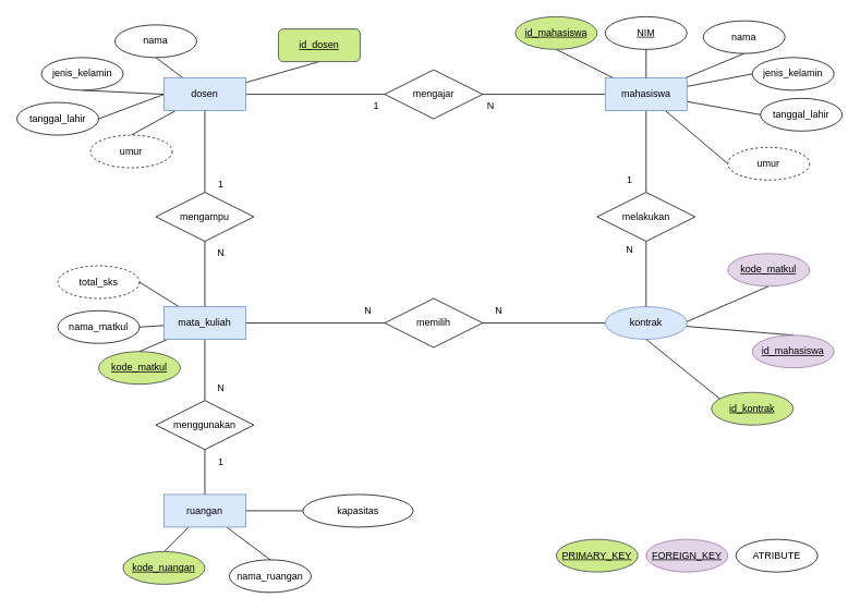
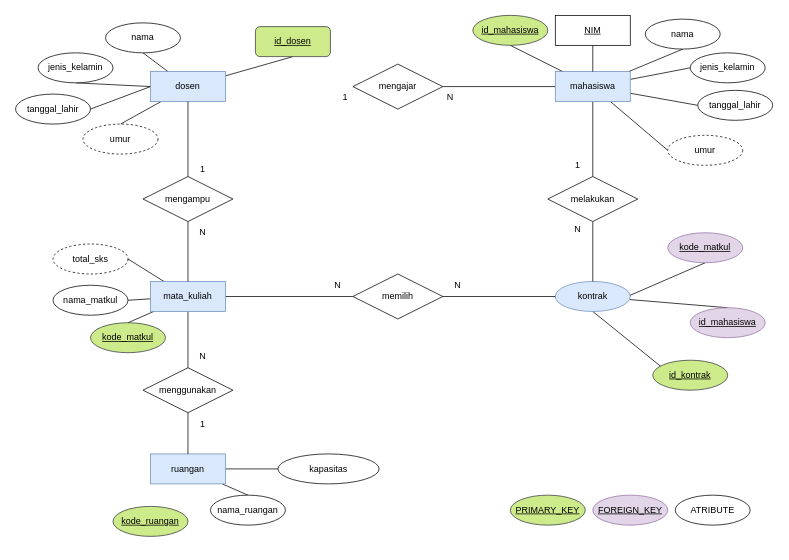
  <mxCell id="0" />
  <mxCell id="1" parent="0" />
  <mxCell id="2" style="rounded=0;orthogonalLoop=1;jettySize=auto;html=1;entryX=0.5;entryY=1;entryDx=0;entryDy=0;endArrow=none;startFill=0;" parent="1" source="9" target="10" edge="1"><mxGeometry relative="1" as="geometry" /></mxCell>
  <mxCell id="3" style="rounded=0;orthogonalLoop=1;jettySize=auto;html=1;entryX=0.5;entryY=1;entryDx=0;entryDy=0;endArrow=none;startFill=0;" parent="1" source="9" target="11" edge="1"><mxGeometry relative="1" as="geometry" /></mxCell>
  <mxCell id="4" style="rounded=0;orthogonalLoop=1;jettySize=auto;html=1;entryX=0;entryY=0.5;entryDx=0;entryDy=0;endArrow=none;startFill=0;" parent="1" source="9" target="12" edge="1"><mxGeometry relative="1" as="geometry" /></mxCell>
  <mxCell id="5" style="rounded=0;orthogonalLoop=1;jettySize=auto;html=1;entryX=0;entryY=0.5;entryDx=0;entryDy=0;endArrow=none;startFill=0;" parent="1" source="9" target="13" edge="1"><mxGeometry relative="1" as="geometry" /></mxCell>
  <mxCell id="6" style="rounded=0;orthogonalLoop=1;jettySize=auto;html=1;entryX=0;entryY=0.5;entryDx=0;entryDy=0;endArrow=none;startFill=0;" parent="1" source="9" target="41" edge="1"><mxGeometry relative="1" as="geometry" /></mxCell>
  <mxCell id="7" style="edgeStyle=orthogonalEdgeStyle;rounded=0;orthogonalLoop=1;jettySize=auto;html=1;entryX=1;entryY=0.5;entryDx=0;entryDy=0;endArrow=none;startFill=0;" parent="1" source="9" target="55" edge="1"><mxGeometry relative="1" as="geometry" /></mxCell>
  <mxCell id="8" style="rounded=0;orthogonalLoop=1;jettySize=auto;html=1;entryX=0.5;entryY=0;entryDx=0;entryDy=0;endArrow=none;startFill=0;" edge="1" parent="1" source="9" target="60"><mxGeometry relative="1" as="geometry" /></mxCell>
  <mxCell id="9" value="mahasiswa" style="whiteSpace=wrap;html=1;align=center;fillColor=#dae8fc;strokeColor=#6c8ebf;" parent="1" vertex="1"><mxGeometry x="740" y="95" width="100" height="40" as="geometry" /></mxCell>
  <mxCell id="10" value="id_mahasiswa" style="ellipse;whiteSpace=wrap;html=1;align=center;fontStyle=4;fillColor=#cdeb8b;strokeColor=#36393d;" parent="1" vertex="1"><mxGeometry x="630" y="20" width="100" height="40" as="geometry" /></mxCell>
  <mxCell id="11" value="nama" style="ellipse;whiteSpace=wrap;html=1;align=center;" parent="1" vertex="1"><mxGeometry x="860" y="25" width="100" height="40" as="geometry" /></mxCell>
  <mxCell id="12" value="jenis_kelamin" style="ellipse;whiteSpace=wrap;html=1;align=center;" parent="1" vertex="1"><mxGeometry x="920" y="70" width="100" height="40" as="geometry" /></mxCell>
  <mxCell id="13" value="tanggal_lahir" style="ellipse;whiteSpace=wrap;html=1;align=center;" parent="1" vertex="1"><mxGeometry x="930" y="120" width="100" height="40" as="geometry" /></mxCell>
  <mxCell id="14" style="rounded=0;orthogonalLoop=1;jettySize=auto;html=1;entryX=0.5;entryY=1;entryDx=0;entryDy=0;strokeColor=default;endArrow=none;startFill=0;" parent="1" source="20" target="21" edge="1"><mxGeometry relative="1" as="geometry" /></mxCell>
  <mxCell id="15" style="rounded=0;orthogonalLoop=1;jettySize=auto;html=1;entryX=0.5;entryY=1;entryDx=0;entryDy=0;strokeColor=default;endArrow=none;startFill=0;" parent="1" source="20" target="22" edge="1"><mxGeometry relative="1" as="geometry" /></mxCell>
  <mxCell id="16" style="rounded=0;orthogonalLoop=1;jettySize=auto;html=1;exitX=0;exitY=0.5;exitDx=0;exitDy=0;entryX=0.5;entryY=1;entryDx=0;entryDy=0;strokeColor=default;endArrow=none;startFill=0;" parent="1" source="20" target="23" edge="1"><mxGeometry relative="1" as="geometry" /></mxCell>
  <mxCell id="17" style="rounded=0;orthogonalLoop=1;jettySize=auto;html=1;entryX=1;entryY=0.5;entryDx=0;entryDy=0;exitX=0;exitY=0.5;exitDx=0;exitDy=0;strokeColor=default;endArrow=none;startFill=0;" parent="1" source="20" target="24" edge="1"><mxGeometry relative="1" as="geometry" /></mxCell>
  <mxCell id="18" style="rounded=0;orthogonalLoop=1;jettySize=auto;html=1;entryX=0.5;entryY=0;entryDx=0;entryDy=0;strokeColor=default;endArrow=none;startFill=0;" parent="1" source="20" target="51" edge="1"><mxGeometry relative="1" as="geometry"><mxPoint x="80" y="150" as="targetPoint" /></mxGeometry></mxCell>
- <mxCell id="19" style="edgeStyle=orthogonalEdgeStyle;rounded=0;orthogonalLoop=1;jettySize=auto;html=1;entryX=0;entryY=0.5;entryDx=0;entryDy=0;endArrow=none;startFill=0;" parent="1" source="20" target="55" edge="1"><mxGeometry relative="1" as="geometry" /></mxCell>
  <mxCell id="20" value="dosen" style="whiteSpace=wrap;html=1;align=center;fillColor=#dae8fc;strokeColor=#6c8ebf;" parent="1" vertex="1"><mxGeometry x="200" y="95" width="100" height="40" as="geometry" /></mxCell>
  <mxCell id="21" value="id_dosen" style="whiteSpace=wrap;html=1;align=center;fontStyle=4;fillColor=#cdeb8b;strokeColor=#36393d;rounded=1;" parent="1" vertex="1"><mxGeometry x="340" y="35" width="100" height="40" as="geometry" /></mxCell>
  <mxCell id="22" value="nama" style="ellipse;whiteSpace=wrap;html=1;align=center;" parent="1" vertex="1"><mxGeometry x="140" y="30" width="100" height="40" as="geometry" /></mxCell>
  <mxCell id="23" value="jenis_kelamin" style="ellipse;whiteSpace=wrap;html=1;align=center;" parent="1" vertex="1"><mxGeometry x="50" y="70" width="100" height="40" as="geometry" /></mxCell>
  <mxCell id="24" value="tanggal_lahir" style="ellipse;whiteSpace=wrap;html=1;align=center;" parent="1" vertex="1"><mxGeometry x="20" y="125" width="100" height="40" as="geometry" /></mxCell>
  <mxCell id="25" style="rounded=0;orthogonalLoop=1;jettySize=auto;html=1;entryX=0.5;entryY=0;entryDx=0;entryDy=0;endArrow=none;startFill=0;" parent="1" source="30" target="32" edge="1"><mxGeometry relative="1" as="geometry" /></mxCell>
  <mxCell id="26" style="rounded=0;orthogonalLoop=1;jettySize=auto;html=1;entryX=1;entryY=0.5;entryDx=0;entryDy=0;endArrow=none;startFill=0;" parent="1" source="30" target="33" edge="1"><mxGeometry relative="1" as="geometry" /></mxCell>
  <mxCell id="27" style="rounded=0;orthogonalLoop=1;jettySize=auto;html=1;entryX=1;entryY=0.5;entryDx=0;entryDy=0;endArrow=none;startFill=0;" parent="1" source="30" target="31" edge="1"><mxGeometry relative="1" as="geometry" /></mxCell>
  <mxCell id="28" style="edgeStyle=orthogonalEdgeStyle;rounded=0;orthogonalLoop=1;jettySize=auto;html=1;entryX=0;entryY=0.5;entryDx=0;entryDy=0;endArrow=none;startFill=0;" edge="1" parent="1" source="30" target="62"><mxGeometry relative="1" as="geometry" /></mxCell>
  <mxCell id="29" style="edgeStyle=orthogonalEdgeStyle;rounded=0;orthogonalLoop=1;jettySize=auto;html=1;entryX=0.5;entryY=0;entryDx=0;entryDy=0;endArrow=none;startFill=0;" edge="1" parent="1" source="30" target="64"><mxGeometry relative="1" as="geometry" /></mxCell>
  <mxCell id="30" value="mata_kuliah" style="whiteSpace=wrap;html=1;align=center;fillColor=#dae8fc;strokeColor=#6c8ebf;" parent="1" vertex="1"><mxGeometry x="200" y="375" width="100" height="40" as="geometry" /></mxCell>
  <mxCell id="31" value="nama_matkul" style="ellipse;whiteSpace=wrap;html=1;align=center;" parent="1" vertex="1"><mxGeometry x="70" y="380" width="100" height="40" as="geometry" /></mxCell>
  <mxCell id="32" value="kode_matkul" style="ellipse;whiteSpace=wrap;html=1;align=center;fontStyle=4;fillColor=#cdeb8b;strokeColor=#36393d;" parent="1" vertex="1"><mxGeometry x="120" y="430" width="100" height="40" as="geometry" /></mxCell>
  <mxCell id="33" value="total_sks" style="ellipse;whiteSpace=wrap;html=1;align=center;dashed=1;" parent="1" vertex="1"><mxGeometry x="70" y="325" width="100" height="40" as="geometry" /></mxCell>
  <mxCell id="34" style="rounded=0;orthogonalLoop=1;jettySize=auto;html=1;entryX=0;entryY=0.5;entryDx=0;entryDy=0;endArrow=none;startFill=0;" parent="1" source="37" target="40" edge="1"><mxGeometry relative="1" as="geometry" /></mxCell>
- <mxCell id="35" style="rounded=0;orthogonalLoop=1;jettySize=auto;html=1;entryX=0.5;entryY=0;entryDx=0;entryDy=0;endArrow=none;startFill=0;" parent="1" source="37" target="38" edge="1"><mxGeometry relative="1" as="geometry" /></mxCell>
  <mxCell id="36" style="rounded=0;orthogonalLoop=1;jettySize=auto;html=1;entryX=0.5;entryY=0;entryDx=0;entryDy=0;endArrow=none;startFill=0;" parent="1" source="37" target="39" edge="1"><mxGeometry relative="1" as="geometry" /></mxCell>
  <mxCell id="37" value="ruangan" style="whiteSpace=wrap;html=1;align=center;fillColor=#dae8fc;strokeColor=#6c8ebf;" parent="1" vertex="1"><mxGeometry x="200" y="605" width="100" height="40" as="geometry" /></mxCell>
  <mxCell id="38" value="kode_ruangan" style="ellipse;whiteSpace=wrap;html=1;align=center;fontStyle=4;fillColor=#cdeb8b;strokeColor=#36393d;" parent="1" vertex="1"><mxGeometry x="150" y="675" width="100" height="40" as="geometry" /></mxCell>
- <mxCell id="39" value="nama_ruangan" style="ellipse;whiteSpace=wrap;html=1;align=center;" parent="1" vertex="1"><mxGeometry x="280" y="685" width="100" height="40" as="geometry" /></mxCell>
+ <mxCell id="39" value="nama_ruangan" style="ellipse;whiteSpace=wrap;html=1;align=center;" parent="1" vertex="1"><mxGeometry x="280" y="660" width="100" height="40" as="geometry" /></mxCell>
  <mxCell id="40" value="kapasitas" style="ellipse;whiteSpace=wrap;html=1;align=center;" parent="1" vertex="1"><mxGeometry x="370" y="605" width="135" height="40" as="geometry" /></mxCell>
  <mxCell id="41" value="umur" style="ellipse;whiteSpace=wrap;html=1;align=center;dashed=1;" parent="1" vertex="1"><mxGeometry x="890" y="180" width="100" height="40" as="geometry" /></mxCell>
  <mxCell id="42" value="mengampu" style="shape=rhombus;perimeter=rhombusPerimeter;whiteSpace=wrap;html=1;align=center;" parent="1" vertex="1"><mxGeometry x="190" y="235" width="120" height="60" as="geometry" /></mxCell>
  <mxCell id="43" style="rounded=0;orthogonalLoop=1;jettySize=auto;html=1;entryX=0.5;entryY=1;entryDx=0;entryDy=0;endArrow=none;startFill=0;exitX=0.5;exitY=1;exitDx=0;exitDy=0;" parent="1" source="46" target="47" edge="1"><mxGeometry relative="1" as="geometry" /></mxCell>
  <mxCell id="44" style="rounded=0;orthogonalLoop=1;jettySize=auto;html=1;entryX=0.5;entryY=1;entryDx=0;entryDy=0;endArrow=none;startFill=0;exitX=0.5;exitY=1;exitDx=0;exitDy=0;" parent="1" source="46" target="48" edge="1"><mxGeometry relative="1" as="geometry" /></mxCell>
  <mxCell id="45" style="rounded=0;orthogonalLoop=1;jettySize=auto;html=1;entryX=0.5;entryY=0;entryDx=0;entryDy=0;endArrow=none;startFill=0;" edge="1" parent="1" source="46" target="56"><mxGeometry relative="1" as="geometry" /></mxCell>
  <mxCell id="46" value="kontrak" style="ellipse;whiteSpace=wrap;html=1;align=center;fillColor=#dae8fc;strokeColor=#6c8ebf;" parent="1" vertex="1"><mxGeometry x="740" y="375" width="100" height="40" as="geometry" /></mxCell>
  <mxCell id="47" value="id_kontrak" style="ellipse;whiteSpace=wrap;html=1;align=center;fontStyle=4;fillColor=#cdeb8b;strokeColor=#36393d;" parent="1" vertex="1"><mxGeometry x="870" y="480" width="100" height="40" as="geometry" /></mxCell>
  <mxCell id="48" value="kode_matkul" style="ellipse;whiteSpace=wrap;html=1;align=center;fillColor=#e1d5e7;strokeColor=#9673a6;fontStyle=4" parent="1" vertex="1"><mxGeometry x="890" y="310" width="100" height="40" as="geometry" /></mxCell>
  <mxCell id="49" value="" style="fontSize=12;html=1;endArrow=none;rounded=0;entryX=0.5;entryY=0;entryDx=0;entryDy=0;exitX=0.5;exitY=1;exitDx=0;exitDy=0;startFill=0;" parent="1" source="42" target="30" edge="1"><mxGeometry width="100" height="100" relative="1" as="geometry"><mxPoint x="290" y="310" as="sourcePoint" /><mxPoint x="290" y="440" as="targetPoint" /></mxGeometry></mxCell>
  <mxCell id="50" value="" style="fontSize=12;html=1;endArrow=none;endFill=1;rounded=0;entryX=0.5;entryY=1;entryDx=0;entryDy=0;exitX=0.5;exitY=0;exitDx=0;exitDy=0;startFill=0;" parent="1" source="42" target="20" edge="1"><mxGeometry width="100" height="100" relative="1" as="geometry"><mxPoint x="250" y="205" as="sourcePoint" /><mxPoint x="150" y="300" as="targetPoint" /></mxGeometry></mxCell>
  <mxCell id="51" value="umur" style="ellipse;whiteSpace=wrap;html=1;align=center;dashed=1;" parent="1" vertex="1"><mxGeometry x="110" y="165" width="100" height="40" as="geometry" /></mxCell>
  <mxCell id="52" value="PRIMARY_KEY" style="ellipse;whiteSpace=wrap;html=1;align=center;fontStyle=4;fillColor=#cdeb8b;strokeColor=#36393d;" parent="1" vertex="1"><mxGeometry x="680" y="660" width="100" height="40" as="geometry" /></mxCell>
  <mxCell id="53" value="FOREIGN_KEY" style="ellipse;whiteSpace=wrap;html=1;align=center;fillColor=#e1d5e7;strokeColor=#9673a6;fontStyle=4" parent="1" vertex="1"><mxGeometry x="790" y="660" width="100" height="40" as="geometry" /></mxCell>
  <mxCell id="54" value="ATRIBUTE" style="ellipse;whiteSpace=wrap;html=1;align=center;" parent="1" vertex="1"><mxGeometry x="900" y="660" width="100" height="40" as="geometry" /></mxCell>
  <mxCell id="55" value="mengajar" style="shape=rhombus;perimeter=rhombusPerimeter;whiteSpace=wrap;html=1;align=center;" parent="1" vertex="1"><mxGeometry x="470" y="85" width="120" height="60" as="geometry" /></mxCell>
  <mxCell id="56" value="id_mahasiswa" style="ellipse;whiteSpace=wrap;html=1;align=center;fillColor=#e1d5e7;strokeColor=#9673a6;fontStyle=4" vertex="1" parent="1"><mxGeometry x="920" y="410" width="100" height="40" as="geometry" /></mxCell>
  <mxCell id="57" style="rounded=0;orthogonalLoop=1;jettySize=auto;html=1;entryX=0.5;entryY=0;entryDx=0;entryDy=0;endArrow=none;startFill=0;" edge="1" parent="1" source="58" target="9"><mxGeometry relative="1" as="geometry" /></mxCell>
- <mxCell id="58" value="NIM" style="ellipse;whiteSpace=wrap;html=1;align=center;fontStyle=4;" vertex="1" parent="1"><mxGeometry x="740" y="20" width="100" height="40" as="geometry" /></mxCell>
+ <mxCell id="58" value="NIM" style="whiteSpace=wrap;html=1;align=center;fontStyle=4;rounded=0;" vertex="1" parent="1"><mxGeometry x="740" y="20" width="100" height="40" as="geometry" /></mxCell>
  <mxCell id="59" style="rounded=0;orthogonalLoop=1;jettySize=auto;html=1;entryX=0.5;entryY=0;entryDx=0;entryDy=0;endArrow=none;startFill=0;" edge="1" parent="1" source="60" target="46"><mxGeometry relative="1" as="geometry" /></mxCell>
  <mxCell id="60" value="melakukan" style="shape=rhombus;perimeter=rhombusPerimeter;whiteSpace=wrap;html=1;align=center;" vertex="1" parent="1"><mxGeometry x="730" y="235" width="120" height="60" as="geometry" /></mxCell>
  <mxCell id="61" style="edgeStyle=orthogonalEdgeStyle;rounded=0;orthogonalLoop=1;jettySize=auto;html=1;entryX=0;entryY=0.5;entryDx=0;entryDy=0;endArrow=none;startFill=0;" edge="1" parent="1" source="62" target="46"><mxGeometry relative="1" as="geometry" /></mxCell>
  <mxCell id="62" value="memilih" style="shape=rhombus;perimeter=rhombusPerimeter;whiteSpace=wrap;html=1;align=center;" vertex="1" parent="1"><mxGeometry x="470" y="365" width="120" height="60" as="geometry" /></mxCell>
  <mxCell id="63" style="edgeStyle=orthogonalEdgeStyle;rounded=0;orthogonalLoop=1;jettySize=auto;html=1;entryX=0.5;entryY=0;entryDx=0;entryDy=0;endArrow=none;startFill=0;" edge="1" parent="1" source="64" target="37"><mxGeometry relative="1" as="geometry" /></mxCell>
  <mxCell id="64" value="menggunakan" style="shape=rhombus;perimeter=rhombusPerimeter;whiteSpace=wrap;html=1;align=center;" vertex="1" parent="1"><mxGeometry x="190" y="490" width="120" height="60" as="geometry" /></mxCell>
  <mxCell id="65" value="1" style="text;html=1;align=center;verticalAlign=middle;whiteSpace=wrap;rounded=0;" vertex="1" parent="1"><mxGeometry x="430" y="115" width="60" height="30" as="geometry" /></mxCell>
  <mxCell id="66" value="N" style="text;html=1;align=center;verticalAlign=middle;whiteSpace=wrap;rounded=0;" vertex="1" parent="1"><mxGeometry x="570" y="115" width="60" height="30" as="geometry" /></mxCell>
  <mxCell id="67" value="1" style="text;html=1;align=center;verticalAlign=middle;whiteSpace=wrap;rounded=0;" vertex="1" parent="1"><mxGeometry x="740" y="205" width="60" height="30" as="geometry" /></mxCell>
  <mxCell id="68" value="N" style="text;html=1;align=center;verticalAlign=middle;whiteSpace=wrap;rounded=0;" vertex="1" parent="1"><mxGeometry x="740" y="290" width="60" height="30" as="geometry" /></mxCell>
  <mxCell id="69" value="1" style="text;html=1;align=center;verticalAlign=middle;whiteSpace=wrap;rounded=0;" vertex="1" parent="1"><mxGeometry x="240" y="550" width="60" height="30" as="geometry" /></mxCell>
  <mxCell id="70" value="N" style="text;html=1;align=center;verticalAlign=middle;whiteSpace=wrap;rounded=0;" vertex="1" parent="1"><mxGeometry x="240" y="460" width="60" height="30" as="geometry" /></mxCell>
  <mxCell id="71" value="N" style="text;html=1;align=center;verticalAlign=middle;whiteSpace=wrap;rounded=0;" vertex="1" parent="1"><mxGeometry x="240" y="295" width="60" height="30" as="geometry" /></mxCell>
  <mxCell id="72" value="1" style="text;html=1;align=center;verticalAlign=middle;whiteSpace=wrap;rounded=0;" vertex="1" parent="1"><mxGeometry x="240" y="210" width="60" height="30" as="geometry" /></mxCell>
  <mxCell id="73" value="N" style="text;html=1;align=center;verticalAlign=middle;whiteSpace=wrap;rounded=0;" vertex="1" parent="1"><mxGeometry x="420" y="365" width="60" height="30" as="geometry" /></mxCell>
  <mxCell id="74" value="N" style="text;html=1;align=center;verticalAlign=middle;whiteSpace=wrap;rounded=0;" vertex="1" parent="1"><mxGeometry x="580" y="365" width="60" height="30" as="geometry" /></mxCell>
